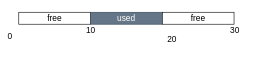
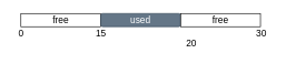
  <mxCell id="0" />
  <mxCell id="1" parent="0" />
  <mxCell id="2" value="free" style="rounded=0;whiteSpace=wrap;html=1;fontSize=14;" vertex="1" parent="1"><mxGeometry x="30" y="20" width="120" height="20" as="geometry" /></mxCell>
- <mxCell id="3" value="used" style="rounded=0;whiteSpace=wrap;html=1;fontSize=14;fillColor=#647687;strokeColor=#314354;fontColor=#ffffff;" vertex="1" parent="1"><mxGeometry x="150" y="20" width="120" height="20" as="geometry" /></mxCell>
+ <mxCell id="3" value="used" style="whiteSpace=wrap;html=1;fontSize=14;fillColor=#647687;strokeColor=#314354;fontColor=#ffffff;rounded=1;" vertex="1" parent="1"><mxGeometry x="150" y="20" width="120" height="20" as="geometry" /></mxCell>
  <mxCell id="4" value="free" style="rounded=0;whiteSpace=wrap;html=1;fontSize=14;" vertex="1" parent="1"><mxGeometry x="270" y="20" width="120" height="20" as="geometry" /></mxCell>
- <mxCell id="5" value="0" style="text;html=1;align=center;verticalAlign=middle;resizable=0;points=[];autosize=1;fontSize=14;" vertex="1" parent="1"><mxGeometry x="5" y="50" width="20" height="20" as="geometry" /></mxCell>
- <mxCell id="6" value="10" style="text;html=1;align=center;verticalAlign=middle;resizable=0;points=[];autosize=1;fontSize=14;" vertex="1" parent="1"><mxGeometry x="135" y="40" width="30" height="20" as="geometry" /></mxCell>
+ <mxCell id="5" value="0" style="text;html=1;align=center;verticalAlign=middle;resizable=0;points=[];autosize=1;fontSize=14;" vertex="1" parent="1"><mxGeometry x="20" y="40" width="20" height="20" as="geometry" /></mxCell>
+ <mxCell id="6" value="15" style="text;html=1;align=center;verticalAlign=middle;resizable=0;points=[];autosize=1;fontSize=14;" vertex="1" parent="1"><mxGeometry x="135" y="40" width="30" height="20" as="geometry" /></mxCell>
  <mxCell id="7" value="20" style="text;html=1;align=center;verticalAlign=middle;resizable=0;points=[];autosize=1;fontSize=14;" vertex="1" parent="1"><mxGeometry x="271" y="55" width="30" height="20" as="geometry" /></mxCell>
  <mxCell id="8" value="30" style="text;html=1;align=center;verticalAlign=middle;resizable=0;points=[];autosize=1;fontSize=14;" vertex="1" parent="1"><mxGeometry x="376" y="40" width="30" height="20" as="geometry" /></mxCell>
